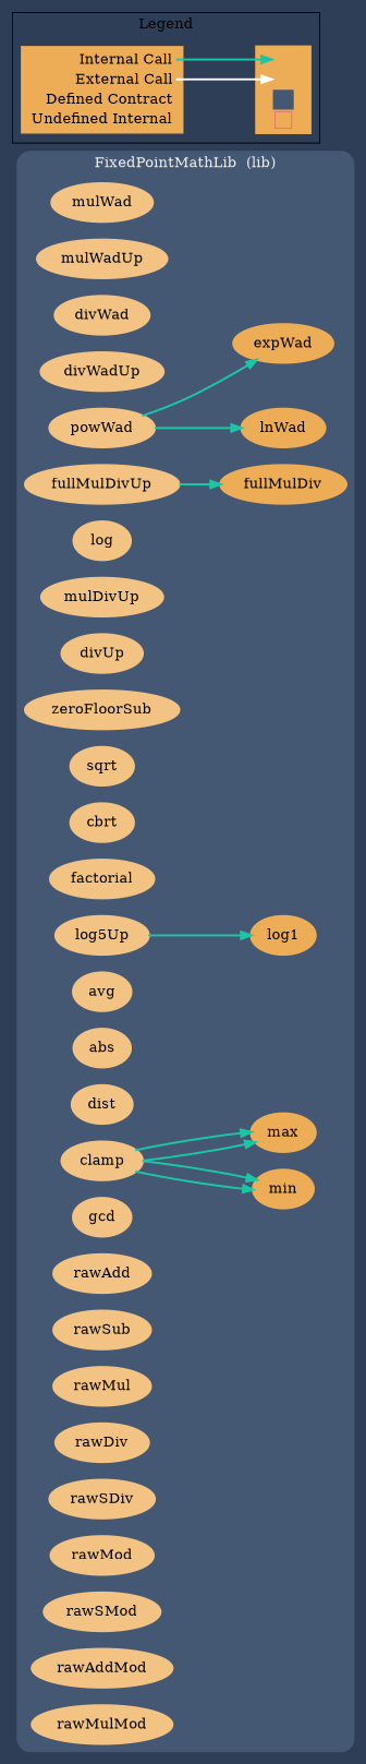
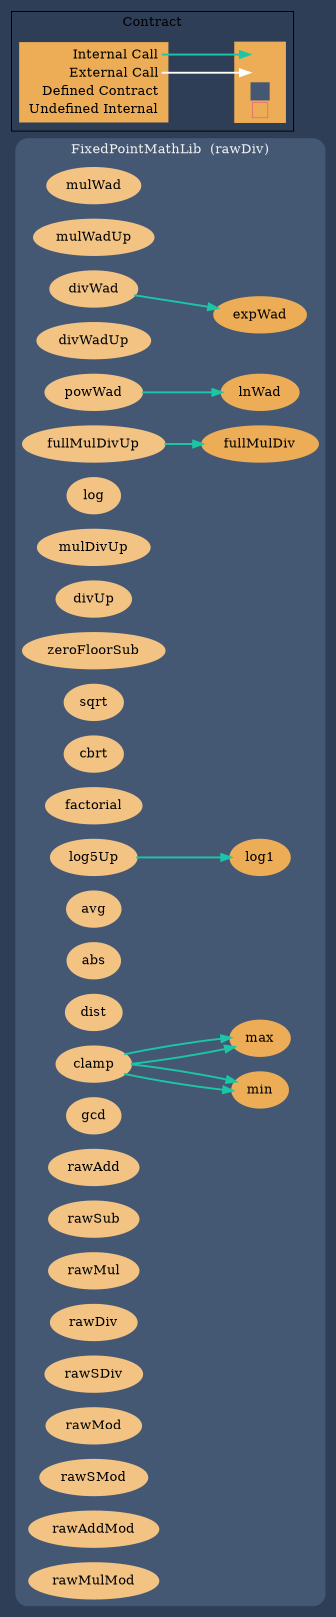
  digraph {
    bgcolor="#2e3e56"
    compound=true
    rankdir=LR
    node [color="#f2c383" fillcolor="#f2c383" penwidth=3 style=filled]
    edge [color="#1bc6a6" fontname="helvetica Neue Ultra Light" penwidth=2]
    n1 [label=mulWad]
    n2 [label=mulWadUp]
    n3 [label=divWad]
    n4 [label=divWadUp]
    n5 [label=powWad]
    n6 [color="#edad56" fillcolor="#edad56" label=expWad]
    n7 [color="#edad56" fillcolor="#edad56" label=lnWad]
    n8 [color="#edad56" fillcolor="#edad56" label=fullMulDiv]
    n9 [label=fullMulDivUp]
    n10 [label=log]
    n11 [label=mulDivUp]
    n12 [label=divUp]
    n13 [label=zeroFloorSub]
    n14 [label=sqrt]
    n15 [label=cbrt]
    n16 [label=factorial]
    n17 [color="#edad56" fillcolor="#edad56" label=log1]
    n18 [label=log5Up]
    n19 [label=avg]
    n20 [label=abs]
    n21 [label=dist]
    n22 [color="#edad56" fillcolor="#edad56" label=min]
    n23 [color="#edad56" fillcolor="#edad56" label=max]
    n24 [label=clamp]
    n25 [label=gcd]
    n26 [label=rawAdd]
    n27 [label=rawSub]
    n28 [label=rawMul]
    n29 [label=rawDiv]
    n30 [label=rawSDiv]
    n31 [label=rawMod]
    n32 [label=rawSMod]
    n33 [label=rawAddMod]
    n34 [label=rawMulMod]
    n35 [color="#edad56" fillcolor="#edad56" label=<<table border="0" cellpadding="2" cellspacing="0" cellborder="0">   <tr><td align="right" port="i1">Internal Call</td></tr>   <tr><td align="right" port="i2">External Call</td></tr>   <tr><td align="right" port="i3">Defined Contract</td></tr>   <tr><td align="right" port="i4">Undefined Internal</td></tr>   </table>> shape=plaintext]
    n36 [color="#edad56" fillcolor="#edad56" label=<<table border="0" cellpadding="2" cellspacing="0" cellborder="0">   <tr><td port="i1">&nbsp;&nbsp;&nbsp;</td></tr>   <tr><td port="i2">&nbsp;&nbsp;&nbsp;</td></tr>   <tr><td port="i3" bgcolor="#445773">&nbsp;&nbsp;&nbsp;</td></tr>   <tr><td port="i4">     <table border="1" cellborder="0" cellspacing="0" cellpadding="7" color="#e8726d">       <tr>        <td></td>       </tr>      </table>   </td></tr>   </table>> shape=plaintext]
    subgraph cluster_1 {
      bgcolor="#445773"
      color="#445773"
      fontcolor="#f0f0f0"
-     label="FixedPointMathLib  (lib)"
+     label="FixedPointMathLib  (rawDiv)"
      style=rounded
      n1
      n2
      n3
      n4
      n5
      n6
      n7
      n8
      n9
      n10
      n11
      n12
      n13
      n14
      n15
      n16
      n17
      n18
      n19
      n20
      n21
      n22
      n23
      n24
      n25
      n26
      n27
      n28
      n29
      n30
      n31
      n32
      n33
      n34
    }
    subgraph cluster_2 {
-     label=Legend
+     label=Contract
      n35
      n36
    }
-   n5 -> n6
+   n3 -> n6
    n5 -> n7
    n9 -> n8
    n18 -> n17
    n24 -> n22
    n24 -> n22
    n24 -> n23
    n24 -> n23
    n35 -> n36 [headport="i1:w" tailport="i1:e"]
    n35 -> n36 [color=white headport="i2:w" tailport="i2:e"]
  }
